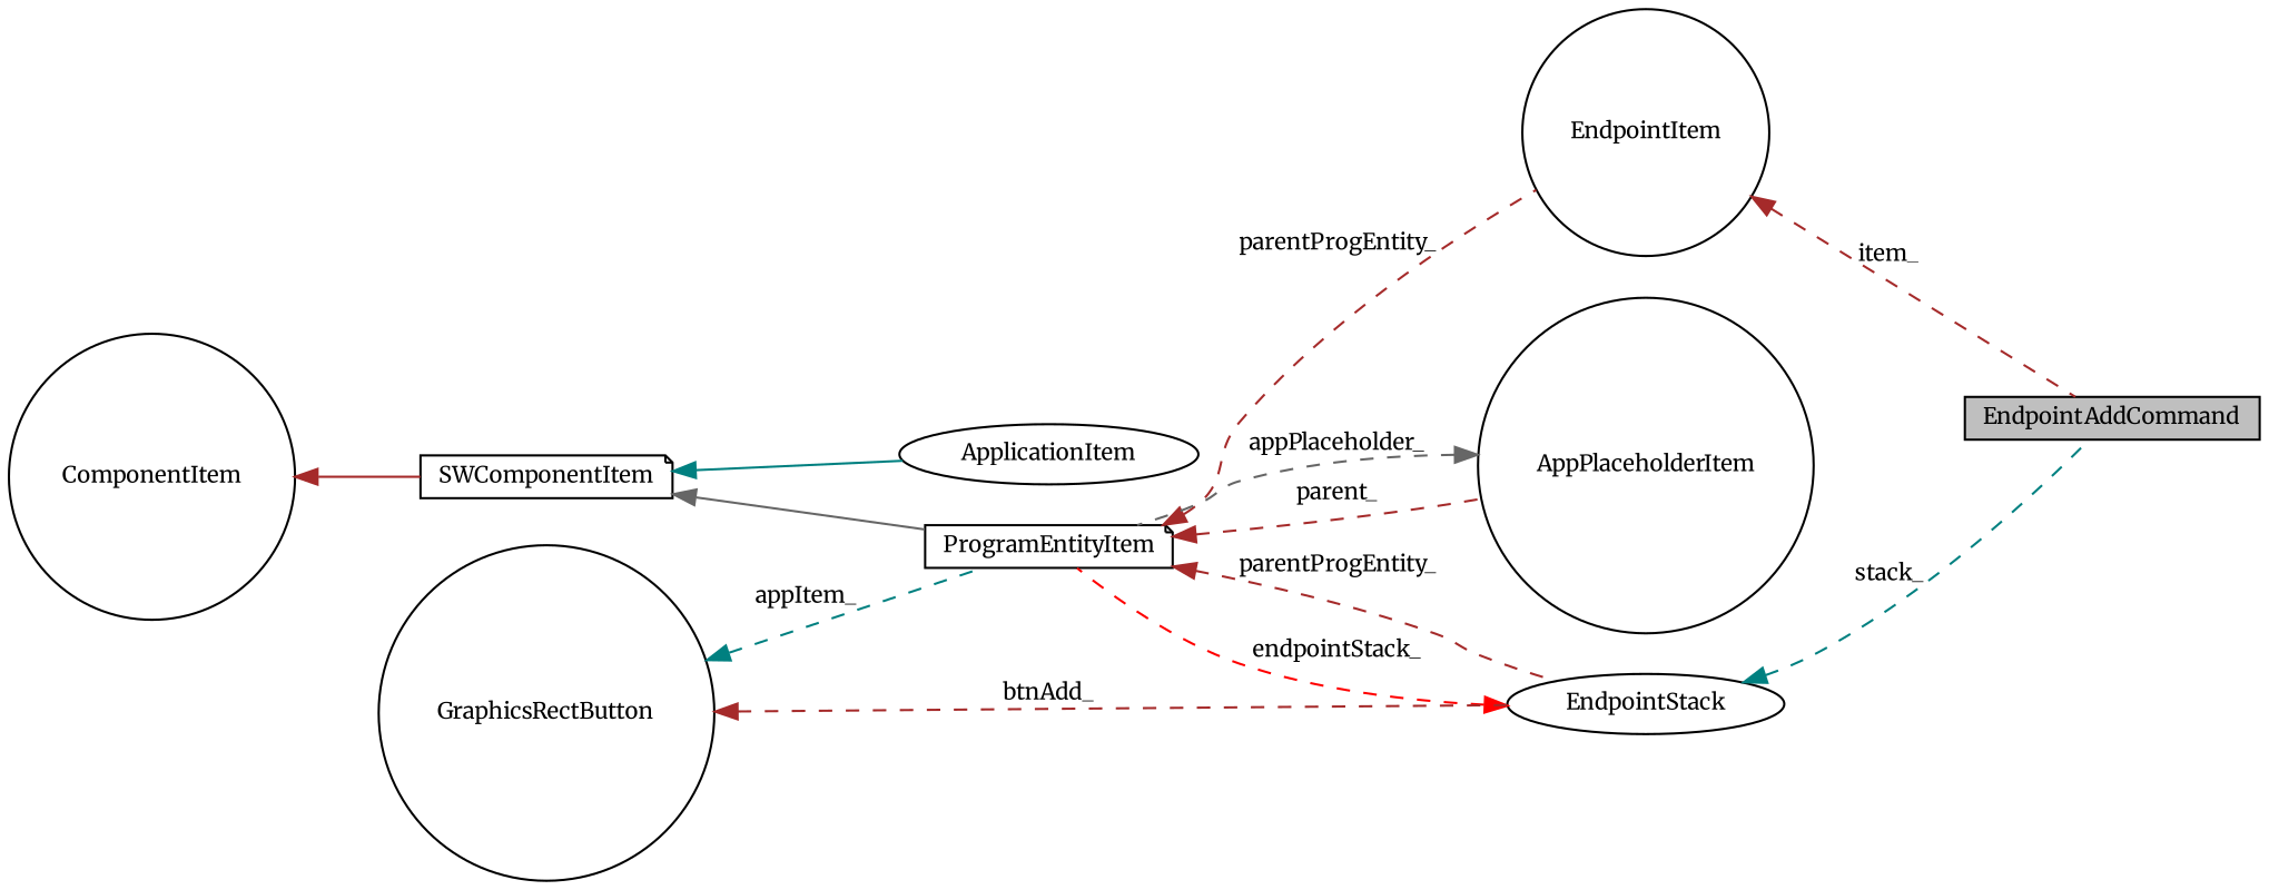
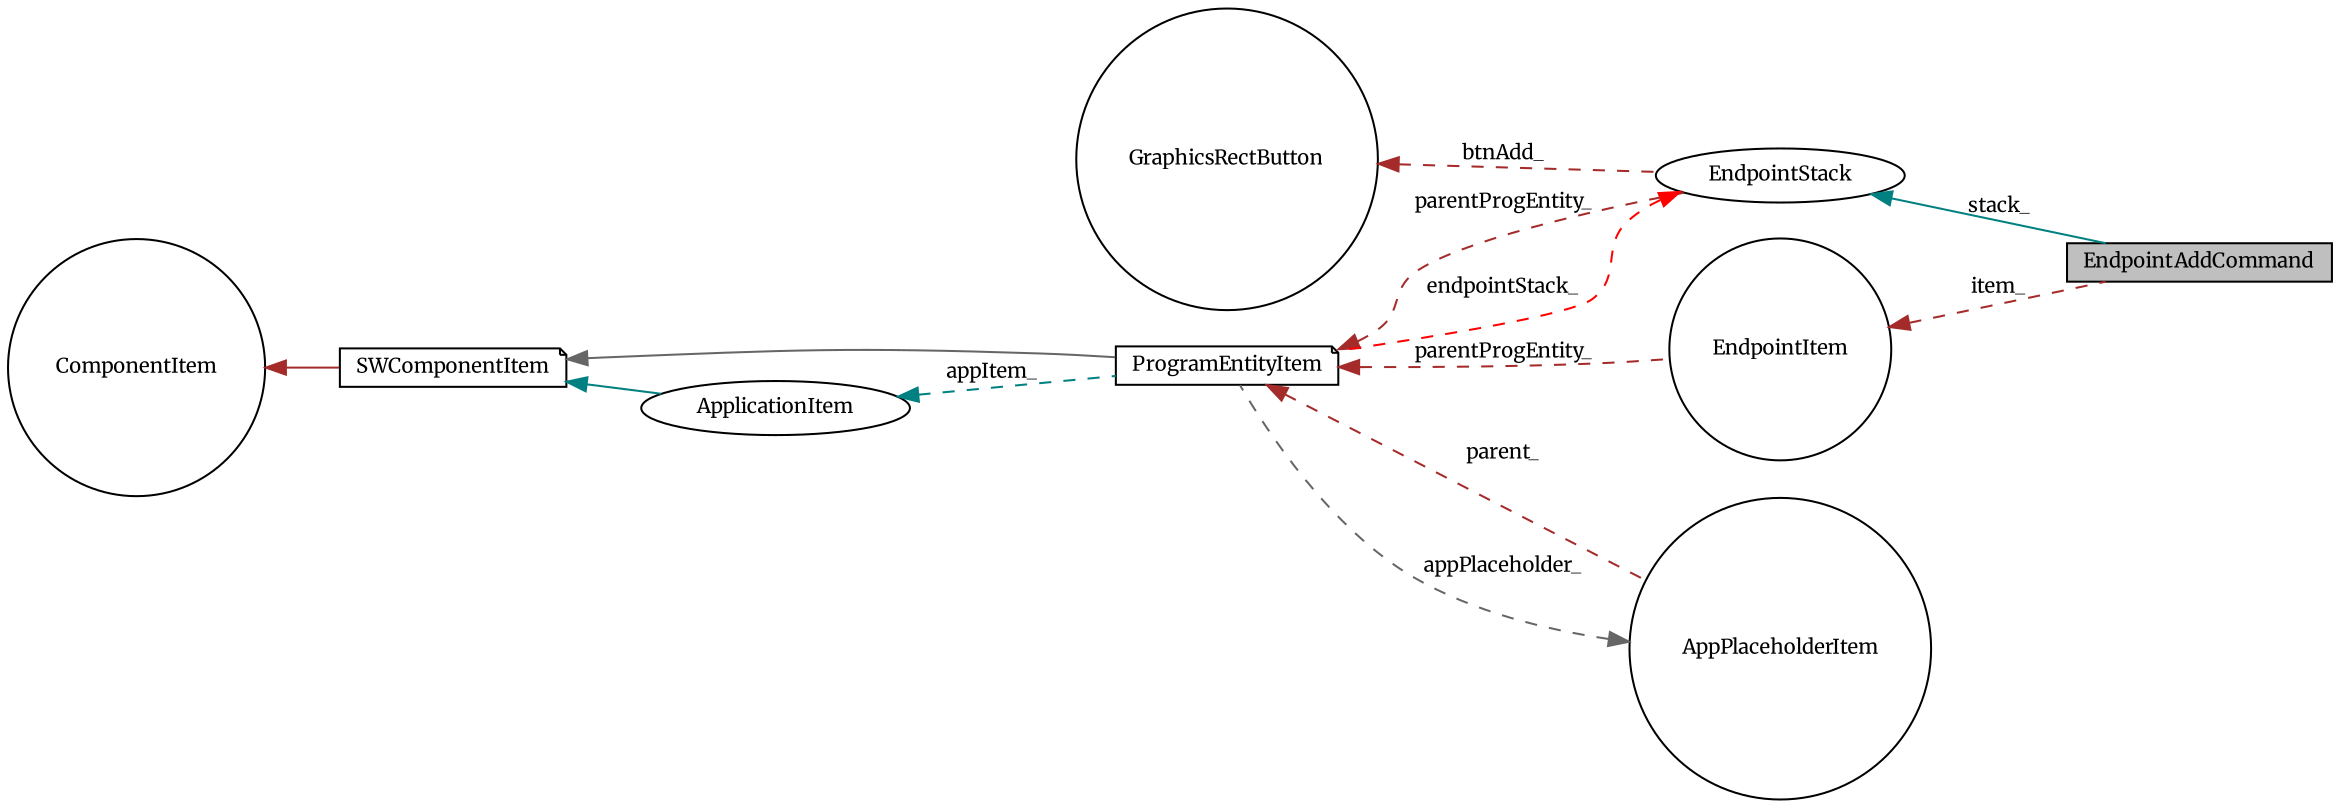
  digraph {
    fontname=Merriweather
    rankdir=LR
    node [color=black fontname=Merriweather fontsize=10 shape=circle]
    edge [color=brown dir=back fontname=Merriweather fontsize=10 labelfontname=FreeSans labelfontsize=10 style=dashed]
    n1 [fillcolor=grey75 fontcolor=black height=0.2 label=EndpointAddCommand shape=box style=filled width=0.4]
    n2 [height=0.2 label=EndpointItem width=0.4]
    n3 [height=0.2 label=ProgramEntityItem shape=note width=0.4]
    n4 [height=0.2 label=AppPlaceholderItem width=0.4]
    n5 [height=0.2 label=EndpointStack shape=ellipse width=0.4]
    n6 [height=0.2 label=SWComponentItem shape=note width=0.4]
    n7 [height=0.2 label=ApplicationItem shape=ellipse width=0.4]
    n8 [height=0.2 label=ComponentItem width=0.4]
    n9 [height=0.2 label=GraphicsRectButton width=0.4]
    n2 -> n1 [label=item_]
    n3 -> n2 [label=parentProgEntity_]
    n3 -> n4 [label=parent_]
    n3 -> n5 [label=parentProgEntity_]
    n4 -> n3 [color=gray40 label=appPlaceholder_]
-   n5 -> n1 [color=teal label=stack_]
+   n5 -> n1 [color=teal label=stack_ style=solid]
    n5 -> n3 [color=red label=endpointStack_]
    n6 -> n3 [color=gray40 style=solid]
    n6 -> n7 [color=teal style=solid]
-   n9 -> n3 [color=teal label=appItem_]
+   n7 -> n3 [color=teal label=appItem_]
    n8 -> n6 [style=solid]
    n9 -> n5 [label=btnAdd_]
  }
